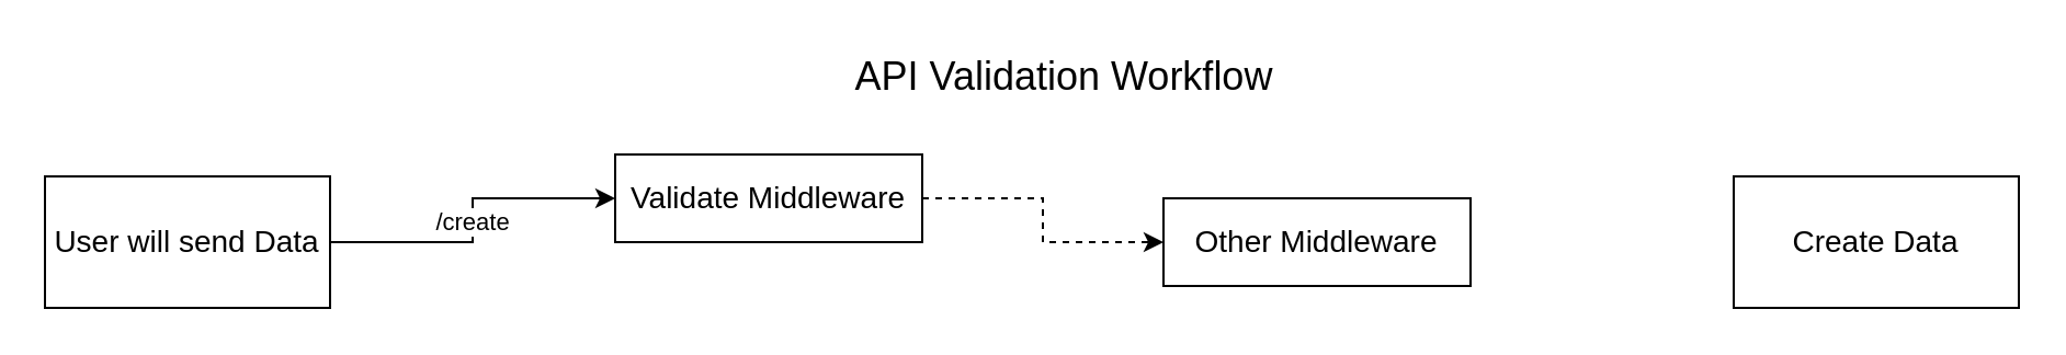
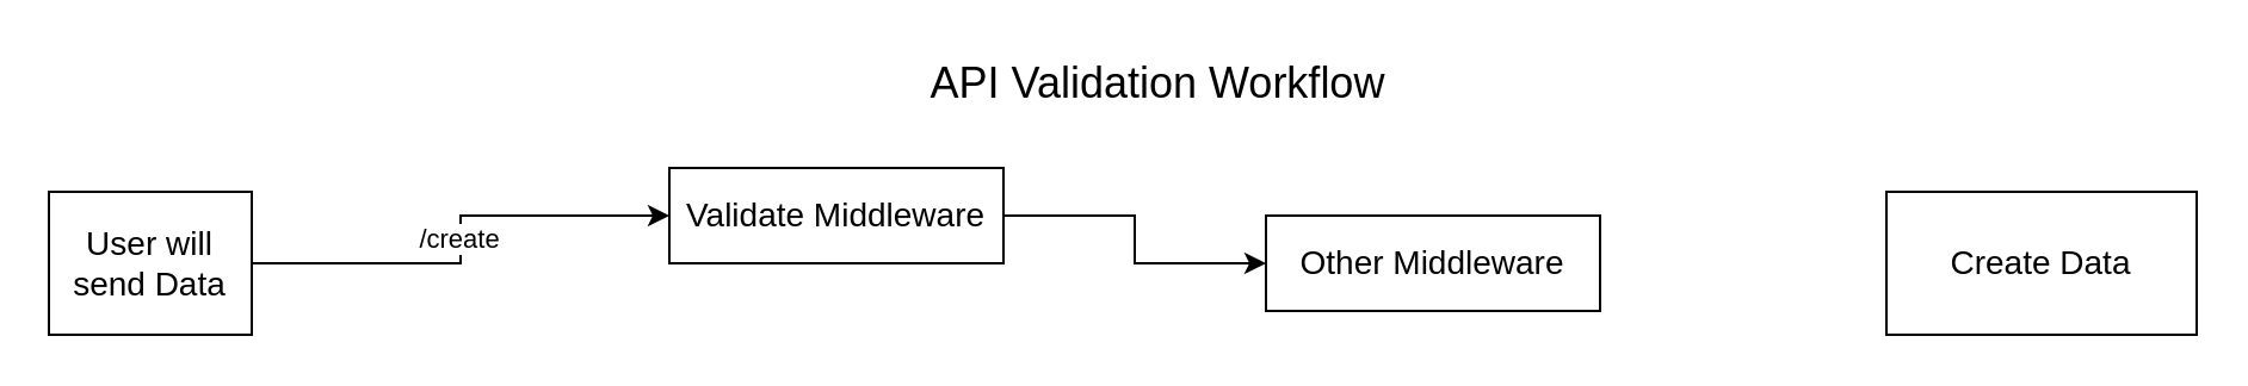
  <mxCell id="0" />
  <mxCell id="1" parent="0" />
  <mxCell id="2" value="&lt;font style=&quot;font-size: 18px;&quot;&gt;API Validation Workflow&lt;/font&gt;" style="text;html=1;strokeColor=none;fillColor=none;align=center;verticalAlign=middle;whiteSpace=wrap;rounded=0;" vertex="1" parent="1"><mxGeometry x="380" y="20" width="210" height="30" as="geometry" /></mxCell>
- <mxCell id="3" value="&lt;font style=&quot;font-size: 14px;&quot;&gt;User will send Data&lt;/font&gt;" style="rounded=0;whiteSpace=wrap;html=1;" vertex="1" parent="1"><mxGeometry x="20" y="80" width="130" height="60" as="geometry" /></mxCell>
+ <mxCell id="3" value="&lt;font style=&quot;font-size: 14px;&quot;&gt;User will send Data&lt;/font&gt;" style="rounded=0;whiteSpace=wrap;html=1;" vertex="1" parent="1"><mxGeometry x="20" y="80" width="85" height="60" as="geometry" /></mxCell>
  <mxCell id="4" value="&lt;font style=&quot;font-size: 14px;&quot;&gt;Create Data&lt;/font&gt;" style="rounded=0;whiteSpace=wrap;html=1;" vertex="1" parent="1"><mxGeometry x="790" y="80" width="130" height="60" as="geometry" /></mxCell>
- <mxCell id="5" value="" style="edgeStyle=orthogonalEdgeStyle;rounded=0;orthogonalLoop=1;jettySize=auto;html=1;entryX=0;entryY=0.5;entryDx=0;entryDy=0;dashed=1;" edge="1" parent="1" source="9" target="6"><mxGeometry relative="1" as="geometry"><mxPoint x="150" y="110" as="sourcePoint" /><mxPoint x="790" y="110" as="targetPoint" /></mxGeometry></mxCell>
+ <mxCell id="5" value="" style="edgeStyle=orthogonalEdgeStyle;rounded=0;orthogonalLoop=1;jettySize=auto;html=1;entryX=0;entryY=0.5;entryDx=0;entryDy=0;" edge="1" parent="1" source="9" target="6"><mxGeometry relative="1" as="geometry"><mxPoint x="150" y="110" as="sourcePoint" /><mxPoint x="790" y="110" as="targetPoint" /></mxGeometry></mxCell>
  <mxCell id="6" value="&lt;font style=&quot;font-size: 14px;&quot;&gt;Other Middleware&lt;/font&gt;" style="rounded=0;whiteSpace=wrap;html=1;" vertex="1" parent="1"><mxGeometry x="530" y="90" width="140" height="40" as="geometry" /></mxCell>
  <mxCell id="7" value="" style="edgeStyle=orthogonalEdgeStyle;rounded=0;orthogonalLoop=1;jettySize=auto;html=1;entryX=0;entryY=0.5;entryDx=0;entryDy=0;" edge="1" parent="1" source="3" target="9"><mxGeometry relative="1" as="geometry"><mxPoint x="150" y="110" as="sourcePoint" /><mxPoint x="530" y="110" as="targetPoint" /></mxGeometry></mxCell>
  <mxCell id="8" value="/create" style="edgeLabel;html=1;align=center;verticalAlign=middle;resizable=0;points=[];" connectable="0" vertex="1" parent="7"><mxGeometry x="0.006" y="1" relative="1" as="geometry"><mxPoint as="offset" /></mxGeometry></mxCell>
  <mxCell id="9" value="&lt;font style=&quot;font-size: 14px;&quot;&gt;Validate Middleware&lt;/font&gt;" style="rounded=0;whiteSpace=wrap;html=1;" vertex="1" parent="1"><mxGeometry x="280" y="70" width="140" height="40" as="geometry" /></mxCell>
